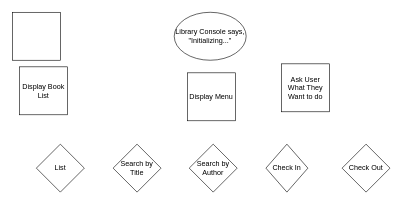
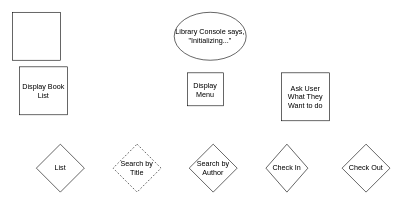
  <mxCell id="0" />
  <mxCell id="1" parent="0" />
  <mxCell id="2" value="Library Console says, &quot;Initializing...&quot;" style="ellipse;whiteSpace=wrap;html=1;" vertex="1" parent="1"><mxGeometry x="290" y="20" width="120" height="80" as="geometry" /></mxCell>
- <mxCell id="3" value="Ask User What They Want to do" style="whiteSpace=wrap;html=1;aspect=fixed;" vertex="1" parent="1"><mxGeometry x="469" y="106" width="80" height="80" as="geometry" /></mxCell>
+ <mxCell id="3" value="Ask User What They Want to do" style="whiteSpace=wrap;html=1;aspect=fixed;" vertex="1" parent="1"><mxGeometry x="469" y="121" width="80" height="80" as="geometry" /></mxCell>
  <mxCell id="4" value="" style="whiteSpace=wrap;html=1;aspect=fixed;" vertex="1" parent="1"><mxGeometry x="20" y="20" width="80" height="80" as="geometry" /></mxCell>
- <mxCell id="5" value="Display Menu" style="whiteSpace=wrap;html=1;aspect=fixed;" vertex="1" parent="1"><mxGeometry x="312" y="121" width="80" height="80" as="geometry" /></mxCell>
+ <mxCell id="5" value="Display Menu" style="whiteSpace=wrap;html=1;aspect=fixed;" vertex="1" parent="1"><mxGeometry x="312" y="121" width="60" height="55" as="geometry" /></mxCell>
  <mxCell id="6" value="Display Book List" style="whiteSpace=wrap;html=1;aspect=fixed;" vertex="1" parent="1"><mxGeometry x="32" y="111" width="80" height="80" as="geometry" /></mxCell>
  <mxCell id="7" value="Search by Author" style="rhombus;whiteSpace=wrap;html=1;" vertex="1" parent="1"><mxGeometry x="315" y="240" width="80" height="80" as="geometry" /></mxCell>
  <mxCell id="8" value="Check In" style="rhombus;whiteSpace=wrap;html=1;" vertex="1" parent="1"><mxGeometry x="443" y="240" width="70" height="80" as="geometry" /></mxCell>
- <mxCell id="9" value="Search by Title" style="rhombus;whiteSpace=wrap;html=1;" vertex="1" parent="1"><mxGeometry x="188" y="240" width="80" height="80" as="geometry" /></mxCell>
+ <mxCell id="9" value="Search by Title" style="rhombus;whiteSpace=wrap;html=1;dashed=1;" vertex="1" parent="1"><mxGeometry x="188" y="240" width="80" height="80" as="geometry" /></mxCell>
  <mxCell id="10" value="Check Out" style="rhombus;whiteSpace=wrap;html=1;" vertex="1" parent="1"><mxGeometry x="570" y="240" width="80" height="80" as="geometry" /></mxCell>
  <mxCell id="11" value="List" style="rhombus;whiteSpace=wrap;html=1;" vertex="1" parent="1"><mxGeometry x="60" y="240" width="80" height="80" as="geometry" /></mxCell>
